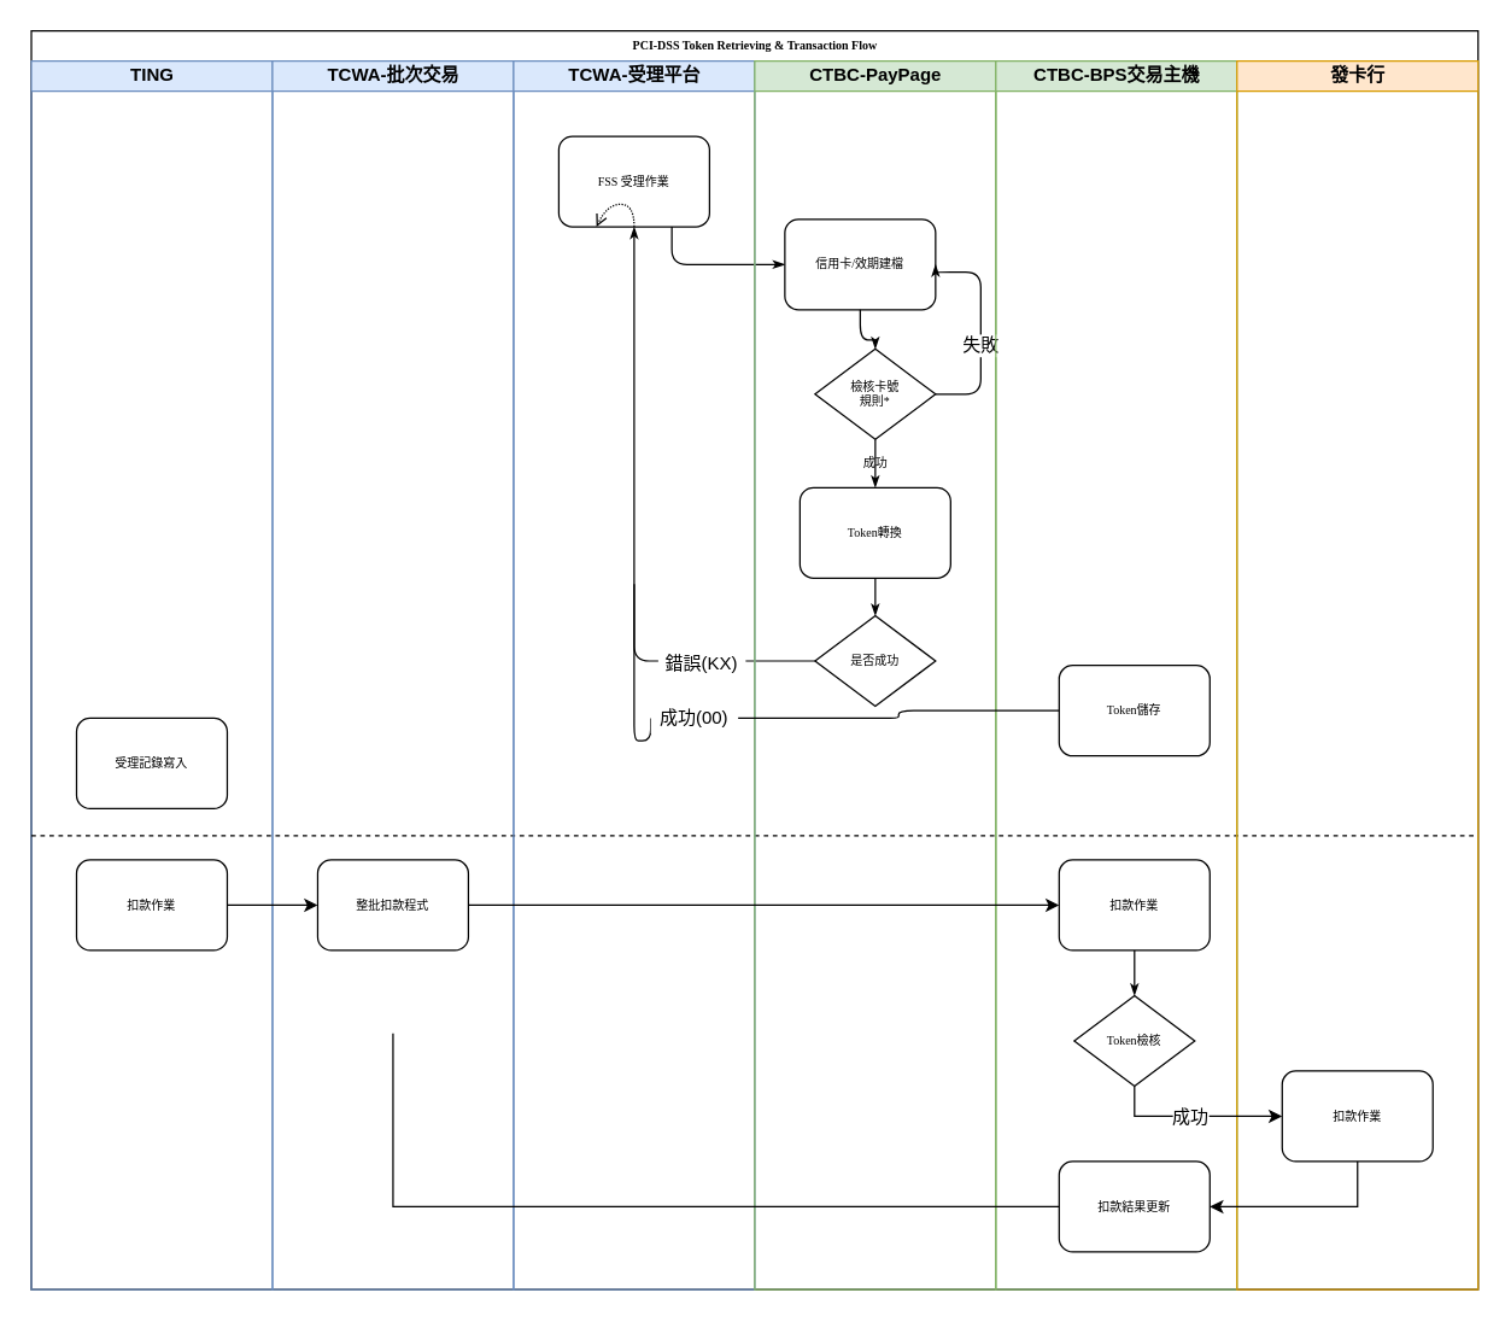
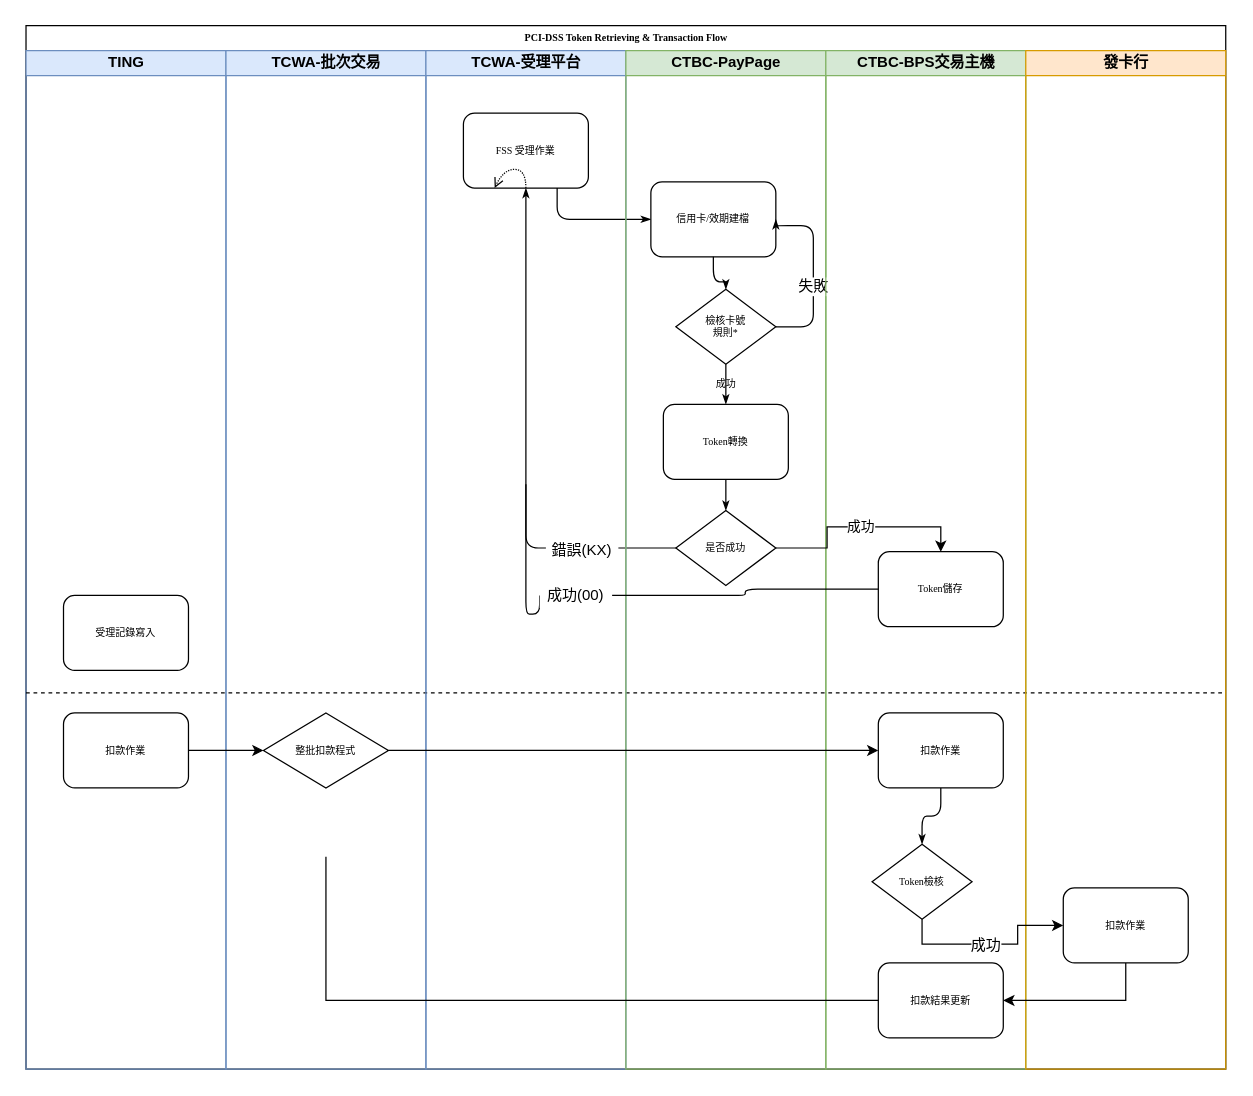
  <mxCell id="0" />
  <mxCell id="1" parent="0" />
  <mxCell id="2" value="PCI-DSS Token Retrieving &amp;amp; Transaction Flow" style="swimlane;html=1;childLayout=stackLayout;startSize=20;rounded=0;shadow=0;labelBackgroundColor=none;strokeColor=#000000;strokeWidth=1;fillColor=#ffffff;fontFamily=Verdana;fontSize=8;fontColor=#000000;align=center;" parent="1" vertex="1"><mxGeometry x="20" y="20" width="960" height="835" as="geometry" /></mxCell>
  <mxCell id="3" value="TING" style="swimlane;html=1;startSize=20;fillColor=#dae8fc;strokeColor=#6c8ebf;" parent="2" vertex="1"><mxGeometry y="20" width="160" height="815" as="geometry" /></mxCell>
  <mxCell id="4" value="受理記錄寫入" style="rounded=1;whiteSpace=wrap;html=1;shadow=0;labelBackgroundColor=none;strokeColor=#000000;strokeWidth=1;fillColor=#ffffff;fontFamily=Verdana;fontSize=8;fontColor=#000000;align=center;" parent="3" vertex="1"><mxGeometry x="30" y="436" width="100" height="60" as="geometry" /></mxCell>
  <mxCell id="5" value="扣款作業" style="rounded=1;whiteSpace=wrap;html=1;shadow=0;labelBackgroundColor=none;strokeColor=#000000;strokeWidth=1;fillColor=#ffffff;fontFamily=Verdana;fontSize=8;fontColor=#000000;align=center;" parent="3" vertex="1"><mxGeometry x="30" y="530" width="100" height="60" as="geometry" /></mxCell>
  <mxCell id="6" style="edgeStyle=orthogonalEdgeStyle;rounded=1;html=1;labelBackgroundColor=none;startArrow=none;startFill=0;startSize=5;endArrow=classicThin;endFill=1;endSize=5;jettySize=auto;orthogonalLoop=1;strokeColor=#000000;strokeWidth=1;fontFamily=Verdana;fontSize=8;fontColor=#000000;entryX=0;entryY=0.5;entryDx=0;entryDy=0;exitX=0.75;exitY=1;exitDx=0;exitDy=0;" parent="2" source="12" target="18" edge="1"><mxGeometry relative="1" as="geometry" /></mxCell>
  <mxCell id="7" style="edgeStyle=orthogonalEdgeStyle;rounded=1;html=1;labelBackgroundColor=none;startArrow=none;startFill=0;startSize=5;endArrow=classicThin;endFill=1;endSize=5;jettySize=auto;orthogonalLoop=1;strokeColor=#000000;strokeWidth=1;fontFamily=Verdana;fontSize=8;fontColor=#000000;exitX=0;exitY=0.5;exitDx=0;exitDy=0;entryX=0.5;entryY=1;entryDx=0;entryDy=0;" parent="2" source="25" target="12" edge="1"><mxGeometry relative="1" as="geometry" /></mxCell>
  <mxCell id="8" value="TCWA-批次交易" style="swimlane;html=1;startSize=20;fillColor=#dae8fc;strokeColor=#6c8ebf;" parent="2" vertex="1"><mxGeometry x="160" y="20" width="160" height="815" as="geometry" /></mxCell>
- <mxCell id="9" value="整批扣款程式" style="rounded=1;whiteSpace=wrap;html=1;shadow=0;labelBackgroundColor=none;strokeColor=#000000;strokeWidth=1;fillColor=#ffffff;fontFamily=Verdana;fontSize=8;fontColor=#000000;align=center;" parent="8" vertex="1"><mxGeometry x="30" y="530" width="100" height="60" as="geometry" /></mxCell>
+ <mxCell id="9" value="整批扣款程式" style="rhombus;whiteSpace=wrap;html=1;shadow=0;labelBackgroundColor=none;strokeColor=#000000;strokeWidth=1;fillColor=#ffffff;fontFamily=Verdana;fontSize=8;fontColor=#000000;align=center;" parent="8" vertex="1"><mxGeometry x="30" y="530" width="100" height="60" as="geometry" /></mxCell>
  <mxCell id="10" value="" style="endArrow=none;dashed=1;html=1;" parent="8" edge="1"><mxGeometry width="50" height="50" relative="1" as="geometry"><mxPoint x="-160" y="514" as="sourcePoint" /><mxPoint x="800" y="514" as="targetPoint" /></mxGeometry></mxCell>
  <mxCell id="11" value="TCWA-受理平台&lt;br&gt;" style="swimlane;html=1;startSize=20;fillColor=#dae8fc;strokeColor=#6c8ebf;" parent="2" vertex="1"><mxGeometry x="320" y="20" width="160" height="815" as="geometry" /></mxCell>
  <mxCell id="12" value="FSS 受理作業" style="rounded=1;whiteSpace=wrap;html=1;shadow=0;labelBackgroundColor=none;strokeColor=#000000;strokeWidth=1;fillColor=#ffffff;fontFamily=Verdana;fontSize=8;fontColor=#000000;align=center;" parent="11" vertex="1"><mxGeometry x="30" y="50" width="100" height="60" as="geometry" /></mxCell>
  <mxCell id="13" style="edgeStyle=orthogonalEdgeStyle;rounded=1;html=1;labelBackgroundColor=none;startArrow=none;startFill=0;startSize=5;endArrow=none;endFill=0;endSize=5;jettySize=auto;orthogonalLoop=1;strokeColor=#000000;strokeWidth=1;fontFamily=Verdana;fontSize=8;fontColor=#000000;exitX=0;exitY=0.5;exitDx=0;exitDy=0;" parent="11" source="15" edge="1"><mxGeometry relative="1" as="geometry"><mxPoint x="220" y="517" as="sourcePoint" /><mxPoint x="80" y="347" as="targetPoint" /><Array as="points"><mxPoint x="80" y="451" /></Array></mxGeometry></mxCell>
  <mxCell id="14" value="&lt;span&gt;錯誤(KX)&lt;/span&gt;" style="text;html=1;strokeColor=none;fillColor=#FFFFFF;align=center;verticalAlign=middle;whiteSpace=wrap;rounded=0;" parent="11" vertex="1"><mxGeometry x="96" y="390" width="58" height="20" as="geometry" /></mxCell>
  <mxCell id="15" value="&lt;span&gt;成功(00)&lt;/span&gt;&lt;br&gt;" style="text;html=1;strokeColor=none;fillColor=#FFFFFF;align=center;verticalAlign=middle;whiteSpace=wrap;rounded=0;" parent="11" vertex="1"><mxGeometry x="91" y="426" width="58" height="20" as="geometry" /></mxCell>
  <mxCell id="16" value="" style="curved=1;endArrow=open;html=1;entryX=0.25;entryY=1;entryDx=0;entryDy=0;exitX=0.5;exitY=1;exitDx=0;exitDy=0;dashed=1;dashPattern=1 1;endFill=0;" parent="11" source="12" target="12" edge="1"><mxGeometry width="50" height="50" relative="1" as="geometry"><mxPoint x="96" y="210" as="sourcePoint" /><mxPoint x="66" y="135" as="targetPoint" /><Array as="points"><mxPoint x="80" y="95" /><mxPoint x="62" y="95" /></Array></mxGeometry></mxCell>
  <mxCell id="17" value="CTBC-PayPage" style="swimlane;html=1;startSize=20;fillColor=#d5e8d4;strokeColor=#82b366;" parent="2" vertex="1"><mxGeometry x="480" y="20" width="160" height="815" as="geometry" /></mxCell>
  <mxCell id="18" value="信用卡/效期建檔" style="rounded=1;whiteSpace=wrap;html=1;shadow=0;labelBackgroundColor=none;strokeColor=#000000;strokeWidth=1;fillColor=#ffffff;fontFamily=Verdana;fontSize=8;fontColor=#000000;align=center;" parent="17" vertex="1"><mxGeometry x="20" y="105" width="100" height="60" as="geometry" /></mxCell>
  <mxCell id="19" value="檢核卡號&lt;br&gt;規則*&lt;br&gt;" style="rhombus;whiteSpace=wrap;html=1;rounded=0;shadow=0;labelBackgroundColor=none;strokeWidth=1;fontFamily=Verdana;fontSize=8;align=center;" parent="17" vertex="1"><mxGeometry x="40" y="191" width="80" height="60" as="geometry" /></mxCell>
  <mxCell id="20" value="Token轉換" style="rounded=1;whiteSpace=wrap;html=1;shadow=0;labelBackgroundColor=none;strokeColor=#000000;strokeWidth=1;fillColor=#ffffff;fontFamily=Verdana;fontSize=8;fontColor=#000000;align=center;" parent="17" vertex="1"><mxGeometry x="30" y="283" width="100" height="60" as="geometry" /></mxCell>
  <mxCell id="21" style="edgeStyle=orthogonalEdgeStyle;rounded=1;html=1;labelBackgroundColor=none;startArrow=none;startFill=0;startSize=5;endArrow=classicThin;endFill=1;endSize=5;jettySize=auto;orthogonalLoop=1;strokeColor=#000000;strokeWidth=1;fontFamily=Verdana;fontSize=8;fontColor=#000000;" parent="17" source="18" target="19" edge="1"><mxGeometry relative="1" as="geometry" /></mxCell>
  <mxCell id="22" value="成功" style="edgeStyle=orthogonalEdgeStyle;rounded=1;html=1;labelBackgroundColor=none;startArrow=none;startFill=0;startSize=5;endArrow=classicThin;endFill=1;endSize=5;jettySize=auto;orthogonalLoop=1;strokeColor=#000000;strokeWidth=1;fontFamily=Verdana;fontSize=8;fontColor=#000000;" parent="17" source="19" target="20" edge="1"><mxGeometry relative="1" as="geometry" /></mxCell>
  <mxCell id="23" style="edgeStyle=orthogonalEdgeStyle;rounded=1;html=1;labelBackgroundColor=none;startArrow=none;startFill=0;startSize=5;endArrow=classicThin;endFill=1;endSize=5;jettySize=auto;orthogonalLoop=1;strokeColor=#000000;strokeWidth=1;fontFamily=Verdana;fontSize=8;fontColor=#000000;exitX=1;exitY=0.5;exitDx=0;exitDy=0;entryX=1;entryY=0.5;entryDx=0;entryDy=0;" parent="17" source="19" target="18" edge="1"><mxGeometry relative="1" as="geometry"><Array as="points"><mxPoint x="150" y="221" /><mxPoint x="150" y="140" /></Array></mxGeometry></mxCell>
  <mxCell id="24" value="失敗" style="text;html=1;resizable=0;points=[];align=center;verticalAlign=middle;labelBackgroundColor=#ffffff;" parent="23" vertex="1" connectable="0"><mxGeometry x="-0.143" y="1" relative="1" as="geometry"><mxPoint as="offset" /></mxGeometry></mxCell>
  <mxCell id="25" value="是否成功" style="rhombus;whiteSpace=wrap;html=1;rounded=0;shadow=0;labelBackgroundColor=none;strokeColor=#000000;strokeWidth=1;fillColor=#ffffff;fontFamily=Verdana;fontSize=8;fontColor=#000000;align=center;" parent="17" vertex="1"><mxGeometry x="40" y="368" width="80" height="60" as="geometry" /></mxCell>
  <mxCell id="26" style="edgeStyle=orthogonalEdgeStyle;rounded=1;html=1;labelBackgroundColor=none;startArrow=none;startFill=0;startSize=5;endArrow=classicThin;endFill=1;endSize=5;jettySize=auto;orthogonalLoop=1;strokeColor=#000000;strokeWidth=1;fontFamily=Verdana;fontSize=8;fontColor=#000000;entryX=0.5;entryY=0;entryDx=0;entryDy=0;exitX=0.5;exitY=1;exitDx=0;exitDy=0;" parent="17" source="20" target="25" edge="1"><mxGeometry relative="1" as="geometry"><mxPoint x="90" y="158" as="sourcePoint" /><mxPoint x="90" y="188" as="targetPoint" /></mxGeometry></mxCell>
  <mxCell id="27" value="CTBC-BPS交易主機" style="swimlane;html=1;startSize=20;fillColor=#d5e8d4;strokeColor=#82b366;" parent="2" vertex="1"><mxGeometry x="640" y="20" width="160" height="815" as="geometry" /></mxCell>
  <mxCell id="28" value="Token儲存" style="rounded=1;whiteSpace=wrap;html=1;shadow=0;labelBackgroundColor=none;strokeColor=#000000;strokeWidth=1;fillColor=#ffffff;fontFamily=Verdana;fontSize=8;fontColor=#000000;align=center;" parent="27" vertex="1"><mxGeometry x="42" y="401" width="100" height="60" as="geometry" /></mxCell>
  <mxCell id="29" value="扣款作業" style="rounded=1;whiteSpace=wrap;html=1;shadow=0;labelBackgroundColor=none;strokeColor=#000000;strokeWidth=1;fillColor=#ffffff;fontFamily=Verdana;fontSize=8;fontColor=#000000;align=center;" parent="27" vertex="1"><mxGeometry x="42" y="530" width="100" height="60" as="geometry" /></mxCell>
- <mxCell id="30" value="Token檢核" style="rhombus;whiteSpace=wrap;html=1;rounded=0;shadow=0;labelBackgroundColor=none;strokeColor=#000000;strokeWidth=1;fillColor=#ffffff;fontFamily=Verdana;fontSize=8;fontColor=#000000;align=center;" parent="27" vertex="1"><mxGeometry x="52" y="620" width="80" height="60" as="geometry" /></mxCell>
+ <mxCell id="30" value="Token檢核" style="rhombus;whiteSpace=wrap;html=1;rounded=0;shadow=0;labelBackgroundColor=none;strokeColor=#000000;strokeWidth=1;fillColor=#ffffff;fontFamily=Verdana;fontSize=8;fontColor=#000000;align=center;" parent="27" vertex="1"><mxGeometry x="37" y="635" width="80" height="60" as="geometry" /></mxCell>
  <mxCell id="31" style="edgeStyle=orthogonalEdgeStyle;rounded=1;html=1;labelBackgroundColor=none;startArrow=none;startFill=0;startSize=5;endArrow=classicThin;endFill=1;endSize=5;jettySize=auto;orthogonalLoop=1;strokeColor=#000000;strokeWidth=1;fontFamily=Verdana;fontSize=8;fontColor=#000000;entryX=0.5;entryY=0;entryDx=0;entryDy=0;exitX=0.5;exitY=1;exitDx=0;exitDy=0;" parent="27" source="29" target="30" edge="1"><mxGeometry relative="1" as="geometry"><mxPoint x="-70" y="375" as="sourcePoint" /><mxPoint x="-70" y="400" as="targetPoint" /></mxGeometry></mxCell>
  <mxCell id="32" value="扣款結果更新" style="rounded=1;whiteSpace=wrap;html=1;shadow=0;labelBackgroundColor=none;strokeColor=#000000;strokeWidth=1;fillColor=#ffffff;fontFamily=Verdana;fontSize=8;fontColor=#000000;align=center;" parent="27" vertex="1"><mxGeometry x="42" y="730" width="100" height="60" as="geometry" /></mxCell>
  <mxCell id="33" value="發卡行" style="swimlane;html=1;startSize=20;fillColor=#ffe6cc;strokeColor=#d79b00;" parent="2" vertex="1"><mxGeometry x="800" y="20" width="160" height="815" as="geometry" /></mxCell>
  <mxCell id="34" value="扣款作業" style="rounded=1;whiteSpace=wrap;html=1;shadow=0;labelBackgroundColor=none;strokeColor=#000000;strokeWidth=1;fillColor=#ffffff;fontFamily=Verdana;fontSize=8;fontColor=#000000;align=center;" parent="33" vertex="1"><mxGeometry x="30" y="670" width="100" height="60" as="geometry" /></mxCell>
  <mxCell id="35" value="" style="endArrow=classic;html=1;entryX=0;entryY=0.5;entryDx=0;entryDy=0;exitX=1;exitY=0.5;exitDx=0;exitDy=0;" parent="2" source="5" target="9" edge="1"><mxGeometry width="50" height="50" relative="1" as="geometry"><mxPoint x="120" y="540" as="sourcePoint" /><mxPoint x="170" y="490" as="targetPoint" /></mxGeometry></mxCell>
  <mxCell id="36" value="" style="endArrow=classic;html=1;entryX=0;entryY=0.5;entryDx=0;entryDy=0;exitX=1;exitY=0.5;exitDx=0;exitDy=0;" parent="2" source="9" target="29" edge="1"><mxGeometry width="50" height="50" relative="1" as="geometry"><mxPoint x="140" y="590" as="sourcePoint" /><mxPoint x="200" y="590" as="targetPoint" /></mxGeometry></mxCell>
  <mxCell id="37" style="edgeStyle=orthogonalEdgeStyle;rounded=0;orthogonalLoop=1;jettySize=auto;html=1;entryX=0;entryY=0.5;entryDx=0;entryDy=0;endArrow=classic;endFill=1;exitX=0.5;exitY=1;exitDx=0;exitDy=0;" parent="2" source="30" target="34" edge="1"><mxGeometry relative="1" as="geometry" /></mxCell>
  <mxCell id="38" value="成功" style="text;html=1;resizable=0;points=[];align=center;verticalAlign=middle;labelBackgroundColor=#ffffff;" parent="37" vertex="1" connectable="0"><mxGeometry x="-0.051" relative="1" as="geometry"><mxPoint as="offset" /></mxGeometry></mxCell>
  <mxCell id="39" style="edgeStyle=orthogonalEdgeStyle;rounded=0;orthogonalLoop=1;jettySize=auto;html=1;entryX=1;entryY=0.5;entryDx=0;entryDy=0;endArrow=classic;endFill=1;exitX=0.5;exitY=1;exitDx=0;exitDy=0;" parent="2" source="34" target="32" edge="1"><mxGeometry relative="1" as="geometry" /></mxCell>
+ <mxCell id="40" value="成功" style="edgeStyle=orthogonalEdgeStyle;rounded=0;orthogonalLoop=1;jettySize=auto;html=1;entryX=0.5;entryY=0;entryDx=0;entryDy=0;endArrow=classic;endFill=1;" parent="2" source="25" target="28" edge="1"><mxGeometry relative="1" as="geometry" /></mxCell>
  <mxCell id="41" style="edgeStyle=orthogonalEdgeStyle;rounded=1;html=1;labelBackgroundColor=none;startArrow=none;startFill=0;startSize=5;endArrow=none;endFill=0;endSize=5;jettySize=auto;orthogonalLoop=1;strokeColor=#000000;strokeWidth=1;fontFamily=Verdana;fontSize=8;fontColor=#000000;exitX=0;exitY=0.5;exitDx=0;exitDy=0;" parent="2" source="28" target="15" edge="1"><mxGeometry relative="1" as="geometry"><mxPoint x="1070" y="506" as="sourcePoint" /><mxPoint x="788" y="402" as="targetPoint" /></mxGeometry></mxCell>
  <mxCell id="42" style="edgeStyle=orthogonalEdgeStyle;rounded=0;orthogonalLoop=1;jettySize=auto;html=1;endArrow=none;endFill=0;exitX=0;exitY=0.5;exitDx=0;exitDy=0;" parent="1" source="32" edge="1"><mxGeometry relative="1" as="geometry"><mxPoint x="260" y="685" as="targetPoint" /><mxPoint x="700" y="800" as="sourcePoint" /><Array as="points"><mxPoint x="260" y="800" /></Array></mxGeometry></mxCell>
